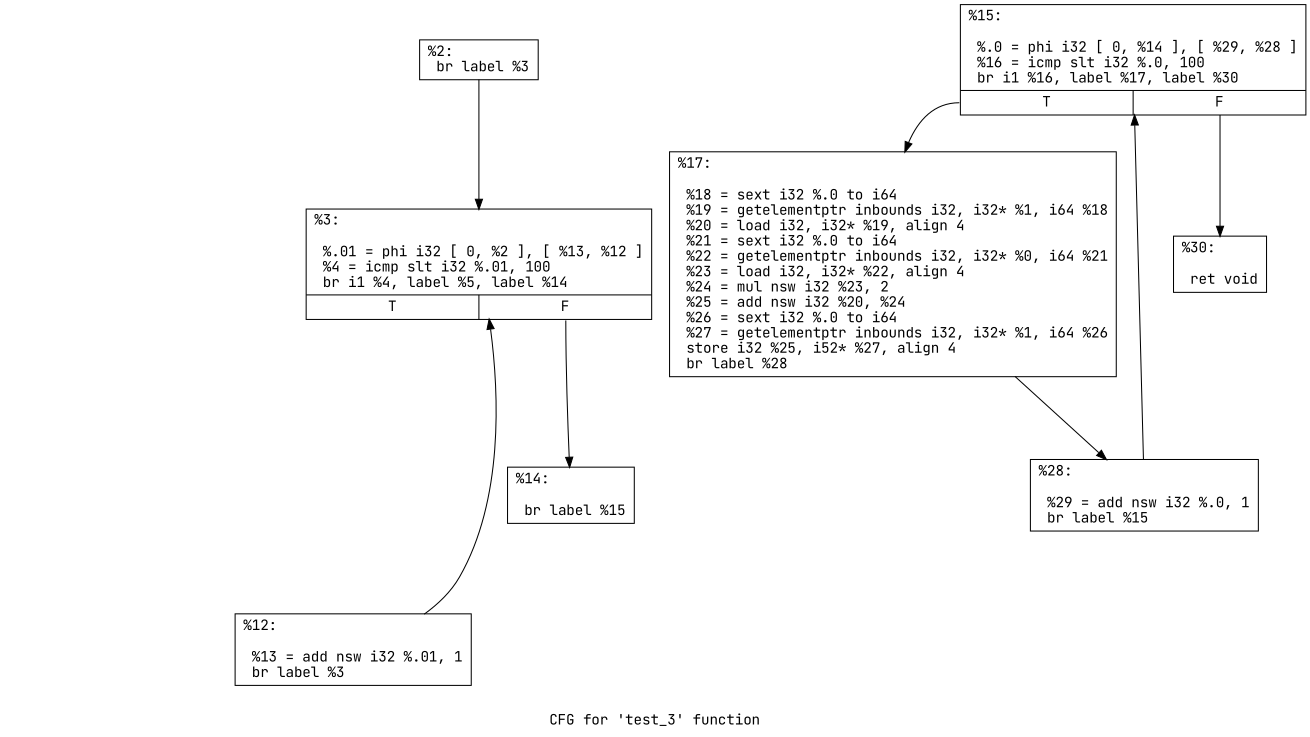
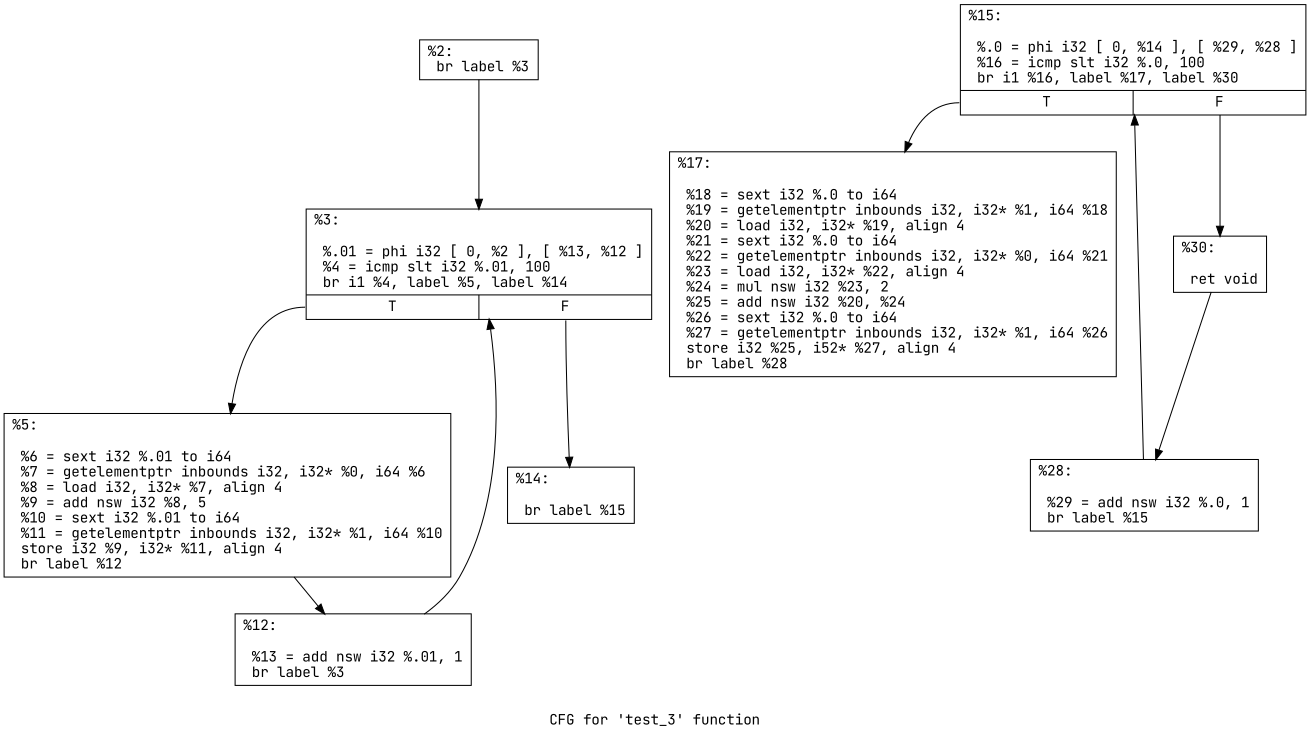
  digraph {
    fontname="JetBrains Mono"
    label="CFG for 'test_3' function"
    node [fontname="JetBrains Mono" shape=record]
    edge [fontname="JetBrains Mono"]
    n1 [label="{%2:\l  br label %3\l}"]
    n2 [label="{%3:\l\l  %.01 = phi i32 [ 0, %2 ], [ %13, %12 ]\l  %4 = icmp slt i32 %.01, 100\l  br i1 %4, label %5, label %14\l|{<s0>T|<s1>F}}"]
+   n3 [label="{%5:\l\l  %6 = sext i32 %.01 to i64\l  %7 = getelementptr inbounds i32, i32* %0, i64 %6\l  %8 = load i32, i32* %7, align 4\l  %9 = add nsw i32 %8, 5\l  %10 = sext i32 %.01 to i64\l  %11 = getelementptr inbounds i32, i32* %1, i64 %10\l  store i32 %9, i32* %11, align 4\l  br label %12\l}"]
    n4 [label="{%14:\l\l  br label %15\l}"]
    n5 [label="{%12:\l\l  %13 = add nsw i32 %.01, 1\l  br label %3\l}"]
    n6 [label="{%15:\l\l  %.0 = phi i32 [ 0, %14 ], [ %29, %28 ]\l  %16 = icmp slt i32 %.0, 100\l  br i1 %16, label %17, label %30\l|{<s0>T|<s1>F}}"]
    n7 [label="{%17:\l\l  %18 = sext i32 %.0 to i64\l  %19 = getelementptr inbounds i32, i32* %1, i64 %18\l  %20 = load i32, i32* %19, align 4\l  %21 = sext i32 %.0 to i64\l  %22 = getelementptr inbounds i32, i32* %0, i64 %21\l  %23 = load i32, i32* %22, align 4\l  %24 = mul nsw i32 %23, 2\l  %25 = add nsw i32 %20, %24\l  %26 = sext i32 %.0 to i64\l  %27 = getelementptr inbounds i32, i32* %1, i64 %26\l  store i32 %25, i52* %27, align 4\l  br label %28\l}"]
    n8 [label="{%30:\l\l  ret void\l}"]
    n9 [label="{%28:\l\l  %29 = add nsw i32 %.0, 1\l  br label %15\l}"]
    n1 -> n2
+   n2 -> n3 [tailport=s0]
    n2 -> n4 [tailport=s1]
+   n3 -> n5
    n5 -> n2
    n6 -> n7 [tailport=s0]
    n6 -> n8 [tailport=s1]
-   n7 -> n9
+   n8 -> n9
    n9 -> n6
  }
